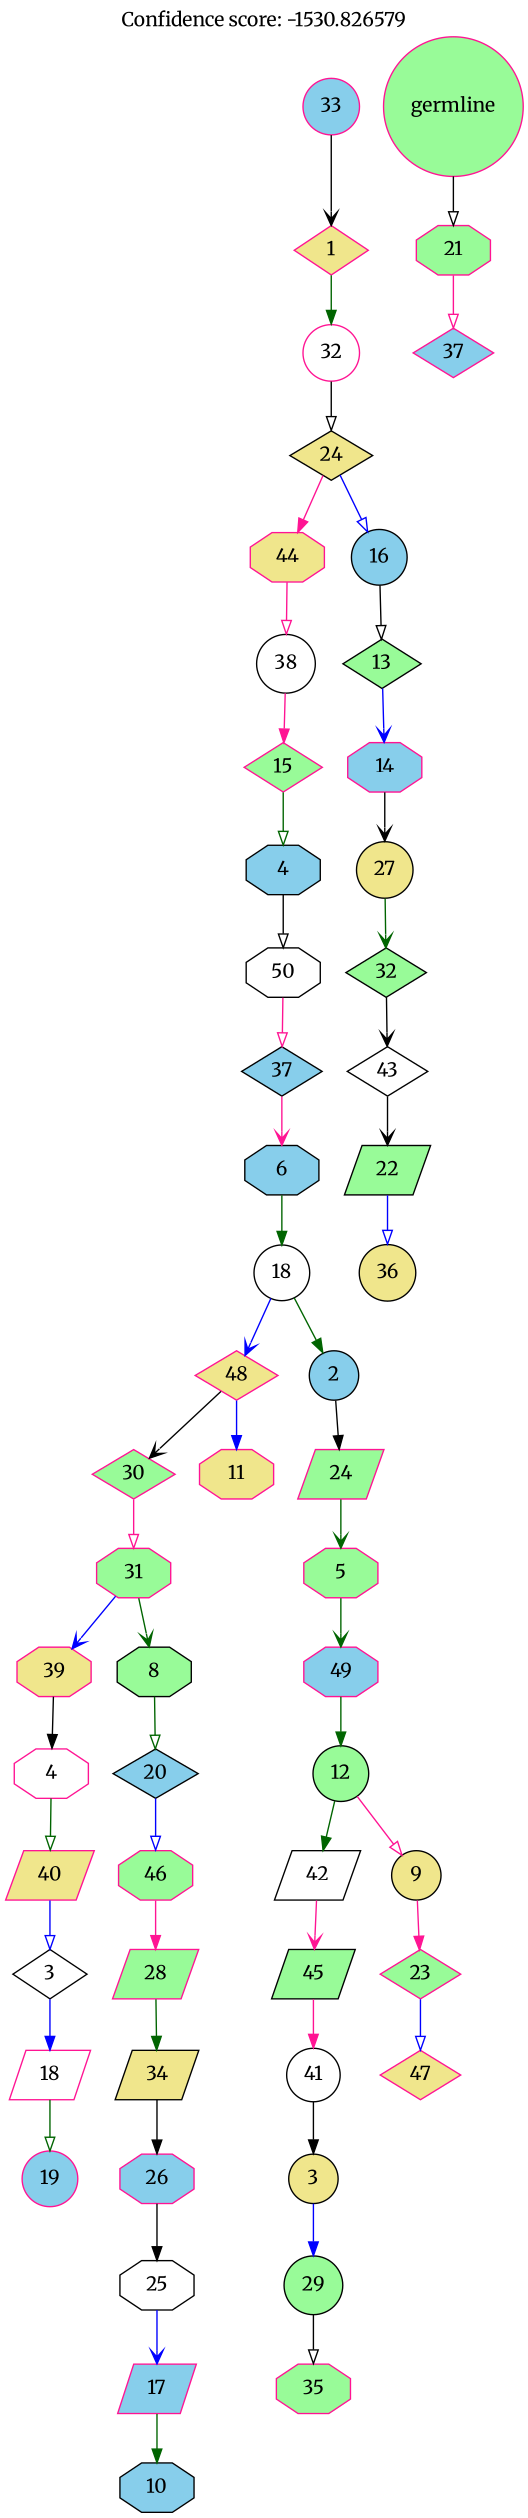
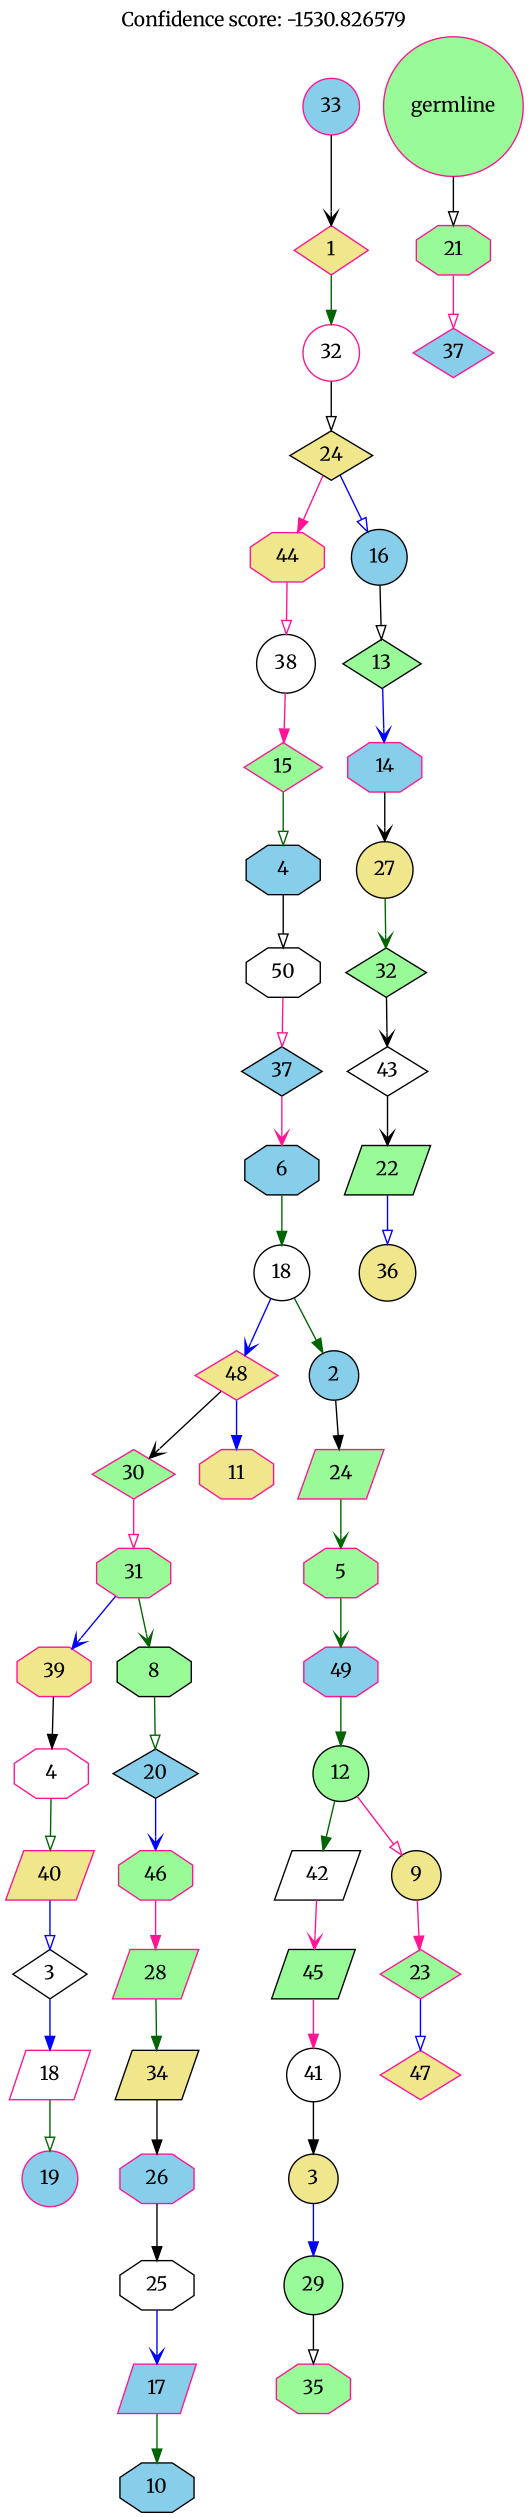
  digraph {
    fontname=Merriweather
    label="Confidence score: -1530.826579"
    labelloc=t
    node [color=deeppink fillcolor=palegreen fontname=Merriweather shape=octagon style=filled]
    edge [arrowhead=normal color=darkgreen fontname=Merriweather]
    n1 [fillcolor=white label=18 shape=parallelogram]
    n2 [fillcolor=skyblue label=19 shape=circle]
    n3 [color=black fillcolor=white label=3 shape=diamond]
    n4 [fillcolor=khaki label=40 shape=parallelogram]
    n5 [fillcolor=white label=4]
    n6 [fillcolor=khaki label=39]
    n7 [fillcolor=skyblue label=17 shape=parallelogram]
    n8 [color=black fillcolor=skyblue label=10]
    n9 [color=black fillcolor=white label=25]
    n10 [fillcolor=skyblue label=26]
    n11 [color=black fillcolor=khaki label=34 shape=parallelogram]
    n12 [label=28 shape=parallelogram]
    n13 [label=46]
    n14 [color=black fillcolor=skyblue label=20 shape=diamond]
    n15 [color=black label=8]
    n16 [label=31]
    n17 [label=30 shape=diamond]
    n18 [fillcolor=khaki label=11]
    n19 [fillcolor=khaki label=48 shape=diamond]
    n20 [color=black label=29 shape=circle]
    n21 [label=35]
    n22 [color=black fillcolor=khaki label=3 shape=circle]
    n23 [color=black fillcolor=white label=41 shape=circle]
    n24 [color=black label=45 shape=parallelogram]
    n25 [color=black fillcolor=white label=42 shape=parallelogram]
    n26 [label=23 shape=diamond]
    n27 [fillcolor=khaki label=47 shape=diamond]
    n28 [color=black fillcolor=khaki label=9 shape=circle]
    n29 [color=black label=12 shape=circle]
    n30 [fillcolor=skyblue label=49]
    n31 [label=5]
    n32 [label=24 shape=parallelogram]
    n33 [color=black fillcolor=skyblue label=2 shape=circle]
    n34 [color=black fillcolor=white label=18 shape=circle]
    n35 [color=black fillcolor=skyblue label=6]
    n36 [color=black fillcolor=skyblue label=37 shape=diamond]
    n37 [color=black fillcolor=white label=50]
    n38 [color=black fillcolor=skyblue label=4]
    n39 [label=15 shape=diamond]
    n40 [color=black fillcolor=white label=38 shape=circle]
    n41 [fillcolor=khaki label=44]
    n42 [color=black label=22 shape=parallelogram]
    n43 [color=black fillcolor=khaki label=36 shape=circle]
    n44 [color=black fillcolor=white label=43 shape=diamond]
    n45 [color=black label=32 shape=diamond]
    n46 [color=black fillcolor=khaki label=27 shape=circle]
    n47 [fillcolor=skyblue label=14]
    n48 [color=black label=13 shape=diamond]
    n49 [color=black fillcolor=skyblue label=16 shape=circle]
    n50 [color=black fillcolor=khaki label=24 shape=diamond]
    n51 [fillcolor=white label=32 shape=circle]
    n52 [fillcolor=khaki label=1 shape=diamond]
    n53 [fillcolor=skyblue label=33 shape=circle]
    n54 [fillcolor=skyblue label=37 shape=diamond]
    n55 [label=21]
    n56 [label=germline shape=circle]
    n1 -> n2 [arrowhead=onormal]
    n3 -> n1 [color=blue]
    n4 -> n3 [arrowhead=onormal color=blue]
    n5 -> n4 [arrowhead=onormal]
    n6 -> n5 [color=black]
    n7 -> n8
    n9 -> n7 [arrowhead=vee color=blue]
    n10 -> n9 [color=black]
    n11 -> n10 [color=black]
    n12 -> n11
    n13 -> n12 [color=deeppink]
-   n14 -> n13 [arrowhead=onormal color=blue]
+   n14 -> n13 [arrowhead=vee color=blue]
    n15 -> n14 [arrowhead=onormal]
    n16 -> n6 [arrowhead=vee color=blue]
    n16 -> n15 [arrowhead=vee]
    n17 -> n16 [arrowhead=onormal color=deeppink]
    n19 -> n17 [arrowhead=vee color=black]
    n19 -> n18 [color=blue]
    n20 -> n21 [arrowhead=onormal color=black]
    n22 -> n20 [color=blue]
    n23 -> n22 [color=black]
    n24 -> n23 [color=deeppink]
    n25 -> n24 [arrowhead=vee color=deeppink]
    n26 -> n27 [arrowhead=onormal color=blue]
    n28 -> n26 [color=deeppink]
    n29 -> n25
    n29 -> n28 [arrowhead=onormal color=deeppink]
    n30 -> n29
    n31 -> n30 [arrowhead=vee]
    n32 -> n31 [arrowhead=vee]
    n33 -> n32 [color=black]
    n34 -> n19 [arrowhead=vee color=blue]
    n34 -> n33
    n35 -> n34
    n36 -> n35 [arrowhead=vee color=deeppink]
    n37 -> n36 [arrowhead=onormal color=deeppink]
    n38 -> n37 [arrowhead=onormal color=black]
    n39 -> n38 [arrowhead=onormal]
    n40 -> n39 [color=deeppink]
    n41 -> n40 [arrowhead=onormal color=deeppink]
    n42 -> n43 [arrowhead=onormal color=blue]
    n44 -> n42 [arrowhead=vee color=black]
    n45 -> n44 [arrowhead=vee color=black]
    n46 -> n45 [arrowhead=vee]
    n47 -> n46 [arrowhead=vee color=black]
    n48 -> n47 [arrowhead=vee color=blue]
    n49 -> n48 [arrowhead=onormal color=black]
    n50 -> n41 [color=deeppink]
    n50 -> n49 [arrowhead=onormal color=blue]
    n51 -> n50 [arrowhead=onormal color=black]
    n52 -> n51
    n53 -> n52 [arrowhead=vee color=black]
    n55 -> n54 [arrowhead=onormal color=deeppink]
    n56 -> n55 [arrowhead=onormal color=black]
  }
